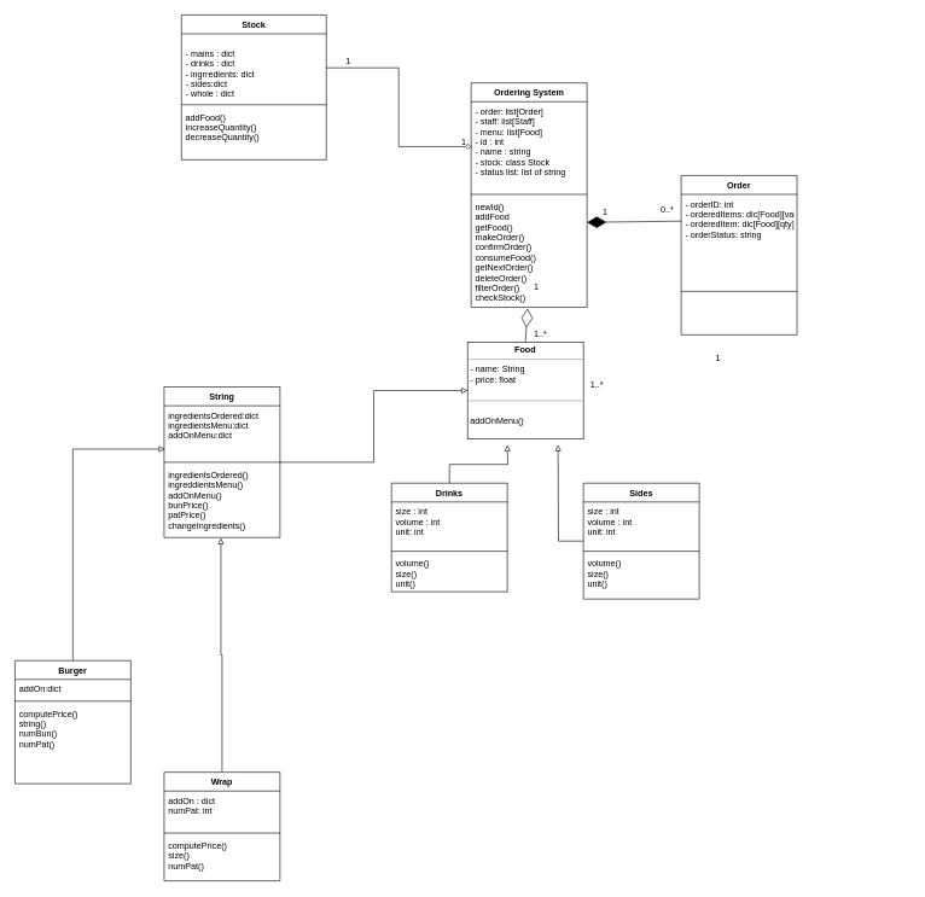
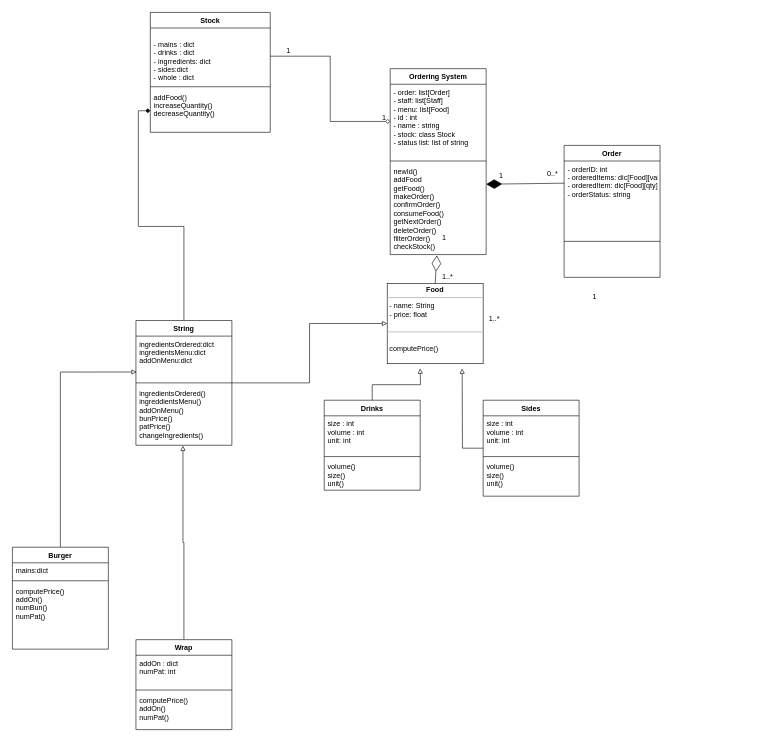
  <mxCell id="0" />
  <mxCell id="1" parent="0" />
  <mxCell id="2" style="edgeStyle=orthogonalEdgeStyle;rounded=0;orthogonalLoop=1;jettySize=auto;html=1;entryX=1;entryY=0.5;entryDx=0;entryDy=0;endArrow=block;endFill=0;" edge="1" parent="1"><mxGeometry relative="1" as="geometry"><mxPoint x="134.429" y="1116" as="sourcePoint" /></mxGeometry></mxCell>
  <mxCell id="3" value="Order" style="swimlane;fontStyle=1;align=center;verticalAlign=top;childLayout=stackLayout;horizontal=1;startSize=26;horizontalStack=0;resizeParent=1;resizeParentMax=0;resizeLast=0;collapsible=1;marginBottom=0;" vertex="1" parent="1"><mxGeometry x="940" y="242" width="160" height="220" as="geometry" /></mxCell>
  <mxCell id="4" value="- orderID: int&#10;- orderedItems: dic[Food][val]&#10;- orderedItem: dic[Food][qty]&#10;- orderStatus: string" style="text;strokeColor=none;fillColor=none;align=left;verticalAlign=top;spacingLeft=4;spacingRight=4;overflow=hidden;rotatable=0;points=[[0,0.5],[1,0.5]];portConstraint=eastwest;" vertex="1" parent="3"><mxGeometry y="26" width="160" height="74" as="geometry" /></mxCell>
  <mxCell id="5" value="" style="line;strokeWidth=1;fillColor=none;align=left;verticalAlign=middle;spacingTop=-1;spacingLeft=3;spacingRight=3;rotatable=0;labelPosition=right;points=[];portConstraint=eastwest;" vertex="1" parent="3"><mxGeometry y="100" width="160" height="120" as="geometry" /></mxCell>
- <mxCell id="6" value="&lt;p style=&quot;margin: 0px ; margin-top: 4px ; text-align: center&quot;&gt;&lt;b&gt;Food&lt;/b&gt;&lt;/p&gt;&lt;hr size=&quot;1&quot;&gt;&lt;p style=&quot;margin: 0px ; margin-left: 4px&quot;&gt;- name: String&lt;/p&gt;&lt;p style=&quot;margin: 0px ; margin-left: 4px&quot;&gt;- price: float&lt;/p&gt;&lt;p style=&quot;margin: 0px ; margin-left: 4px&quot;&gt;&lt;br&gt;&lt;/p&gt;&lt;hr size=&quot;1&quot;&gt;&lt;p style=&quot;margin: 0px ; margin-left: 4px&quot;&gt;&lt;br&gt;&lt;/p&gt;&lt;p style=&quot;margin: 0px ; margin-left: 4px&quot;&gt;addOnMenu()&lt;br&gt;&lt;/p&gt;&lt;div&gt;&lt;br&gt;&lt;/div&gt;" style="verticalAlign=top;align=left;overflow=fill;fontSize=12;fontFamily=Helvetica;html=1;" vertex="1" parent="1"><mxGeometry x="645" y="472" width="160" height="134" as="geometry" /></mxCell>
+ <mxCell id="6" value="&lt;p style=&quot;margin: 0px ; margin-top: 4px ; text-align: center&quot;&gt;&lt;b&gt;Food&lt;/b&gt;&lt;/p&gt;&lt;hr size=&quot;1&quot;&gt;&lt;p style=&quot;margin: 0px ; margin-left: 4px&quot;&gt;- name: String&lt;/p&gt;&lt;p style=&quot;margin: 0px ; margin-left: 4px&quot;&gt;- price: float&lt;/p&gt;&lt;p style=&quot;margin: 0px ; margin-left: 4px&quot;&gt;&lt;br&gt;&lt;/p&gt;&lt;hr size=&quot;1&quot;&gt;&lt;p style=&quot;margin: 0px ; margin-left: 4px&quot;&gt;&lt;br&gt;&lt;/p&gt;&lt;p style=&quot;margin: 0px ; margin-left: 4px&quot;&gt;computePrice()&lt;br&gt;&lt;/p&gt;&lt;div&gt;&lt;br&gt;&lt;/div&gt;" style="verticalAlign=top;align=left;overflow=fill;fontSize=12;fontFamily=Helvetica;html=1;" vertex="1" parent="1"><mxGeometry x="645" y="472" width="160" height="134" as="geometry" /></mxCell>
  <mxCell id="7" value="1&lt;br&gt;" style="text;html=1;resizable=0;points=[];autosize=1;align=left;verticalAlign=top;spacingTop=-4;" vertex="1" parent="1"><mxGeometry x="986" y="485" width="20" height="20" as="geometry" /></mxCell>
  <mxCell id="8" value="" style="endArrow=diamondThin;endFill=0;endSize=24;html=1;exitX=0.5;exitY=0;exitDx=0;exitDy=0;entryX=0.487;entryY=1.009;entryDx=0;entryDy=0;entryPerimeter=0;" edge="1" parent="1" source="6" target="21"><mxGeometry width="160" relative="1" as="geometry"><mxPoint x="642" y="422" as="sourcePoint" /><mxPoint x="725" y="344" as="targetPoint" /></mxGeometry></mxCell>
  <mxCell id="9" value="0..*" style="text;html=1;resizable=0;points=[];autosize=1;align=left;verticalAlign=top;spacingTop=-4;" vertex="1" parent="1"><mxGeometry x="910" y="280" width="30" height="20" as="geometry" /></mxCell>
  <mxCell id="10" value="1" style="text;html=1;resizable=0;points=[];autosize=1;align=left;verticalAlign=top;spacingTop=-4;" vertex="1" parent="1"><mxGeometry x="735" y="386" width="20" height="20" as="geometry" /></mxCell>
  <mxCell id="11" value="1..*" style="text;html=1;resizable=0;points=[];autosize=1;align=left;verticalAlign=top;spacingTop=-4;" vertex="1" parent="1"><mxGeometry x="735" y="452" width="30" height="20" as="geometry" /></mxCell>
  <mxCell id="12" value="" style="endArrow=diamondThin;endFill=1;endSize=24;html=1;exitX=0;exitY=0.601;exitDx=0;exitDy=0;entryX=1;entryY=0.658;entryDx=0;entryDy=0;exitPerimeter=0;entryPerimeter=0;" edge="1" parent="1"><mxGeometry width="160" relative="1" as="geometry"><mxPoint x="940" y="305" as="sourcePoint" /><mxPoint x="810" y="306.667" as="targetPoint" /></mxGeometry></mxCell>
  <mxCell id="13" value="Stock" style="swimlane;fontStyle=1;align=center;verticalAlign=top;childLayout=stackLayout;horizontal=1;startSize=26;horizontalStack=0;resizeParent=1;resizeParentMax=0;resizeLast=0;collapsible=1;marginBottom=0;" vertex="1" parent="1"><mxGeometry x="250" y="20.19" width="200" height="200" as="geometry" /></mxCell>
  <mxCell id="14" value="&#10;- mains : dict&#10;- drinks : dict&#10;- ingrredients: dict&#10;- sides:dict&#10;- whole : dict" style="text;strokeColor=none;fillColor=none;align=left;verticalAlign=top;spacingLeft=4;spacingRight=4;overflow=hidden;rotatable=0;points=[[0,0.5],[1,0.5]];portConstraint=eastwest;" vertex="1" parent="13"><mxGeometry y="26" width="200" height="94" as="geometry" /></mxCell>
  <mxCell id="15" value="" style="line;strokeWidth=1;fillColor=none;align=left;verticalAlign=middle;spacingTop=-1;spacingLeft=3;spacingRight=3;rotatable=0;labelPosition=right;points=[];portConstraint=eastwest;" vertex="1" parent="13"><mxGeometry y="120" width="200" height="8" as="geometry" /></mxCell>
  <mxCell id="16" value="addFood()&#10;increaseQuantity()&#10;decreaseQuantity()" style="text;strokeColor=none;fillColor=none;align=left;verticalAlign=top;spacingLeft=4;spacingRight=4;overflow=hidden;rotatable=0;points=[[0,0.5],[1,0.5]];portConstraint=eastwest;" vertex="1" parent="13"><mxGeometry y="128" width="200" height="72" as="geometry" /></mxCell>
  <mxCell id="17" style="edgeStyle=orthogonalEdgeStyle;rounded=0;orthogonalLoop=1;jettySize=auto;html=1;exitX=0.5;exitY=1;exitDx=0;exitDy=0;endArrow=block;endFill=0;" edge="1" parent="1"><mxGeometry relative="1" as="geometry"><mxPoint x="1254.429" y="1007" as="sourcePoint" /><mxPoint x="1254.429" y="1006.5" as="targetPoint" /></mxGeometry></mxCell>
  <mxCell id="18" value="Ordering System&#10;&#10;" style="swimlane;fontStyle=1;align=center;verticalAlign=top;childLayout=stackLayout;horizontal=1;startSize=26;horizontalStack=0;resizeParent=1;resizeParentMax=0;resizeLast=0;collapsible=1;marginBottom=0;" vertex="1" parent="1"><mxGeometry x="650" y="114" width="160" height="310" as="geometry" /></mxCell>
  <mxCell id="19" value="- order: list[Order]&#10;- staff: list[Staff]&#10;- menu: list[Food]&#10;- id : int&#10;- name : string&#10;- stock: class Stock&#10;- status list: list of string&#10;&#10;" style="text;strokeColor=none;fillColor=none;align=left;verticalAlign=top;spacingLeft=4;spacingRight=4;overflow=hidden;rotatable=0;points=[[0,0.5],[1,0.5]];portConstraint=eastwest;" vertex="1" parent="18"><mxGeometry y="26" width="160" height="124" as="geometry" /></mxCell>
  <mxCell id="20" value="" style="line;strokeWidth=1;fillColor=none;align=left;verticalAlign=middle;spacingTop=-1;spacingLeft=3;spacingRight=3;rotatable=0;labelPosition=right;points=[];portConstraint=eastwest;" vertex="1" parent="18"><mxGeometry y="150" width="160" height="8" as="geometry" /></mxCell>
  <mxCell id="21" value="newId()&#10;addFood&#10;getFood()&#10;makeOrder()&#10;confirmOrder()&#10;consumeFood()&#10;getNextOrder()&#10;deleteOrder()&#10;filterOrder()&#10;checkStock()" style="text;strokeColor=none;fillColor=none;align=left;verticalAlign=top;spacingLeft=4;spacingRight=4;overflow=hidden;rotatable=0;points=[[0,0.5],[1,0.5]];portConstraint=eastwest;" vertex="1" parent="18"><mxGeometry y="158" width="160" height="152" as="geometry" /></mxCell>
  <mxCell id="22" value="1" style="text;html=1;resizable=0;points=[];autosize=1;align=left;verticalAlign=top;spacingTop=-4;" vertex="1" parent="1"><mxGeometry x="830" y="283" width="20" height="20" as="geometry" /></mxCell>
  <mxCell id="23" value="1..*" style="text;html=1;resizable=0;points=[];autosize=1;align=left;verticalAlign=top;spacingTop=-4;" vertex="1" parent="1"><mxGeometry x="813" y="522" width="30" height="20" as="geometry" /></mxCell>
  <mxCell id="24" style="edgeStyle=orthogonalEdgeStyle;rounded=0;orthogonalLoop=1;jettySize=auto;html=1;entryX=0;entryY=0.5;entryDx=0;entryDy=0;endArrow=block;endFill=0;" edge="1" parent="1" source="26" target="6"><mxGeometry relative="1" as="geometry" /></mxCell>
+ <mxCell id="25" style="edgeStyle=orthogonalEdgeStyle;rounded=0;orthogonalLoop=1;jettySize=auto;html=1;endArrow=diamond;endFill=1;strokeWidth=1;" edge="1" parent="1" source="26" target="16"><mxGeometry relative="1" as="geometry" /></mxCell>
  <mxCell id="26" value="String" style="swimlane;fontStyle=1;align=center;verticalAlign=top;childLayout=stackLayout;horizontal=1;startSize=26;horizontalStack=0;resizeParent=1;resizeParentMax=0;resizeLast=0;collapsible=1;marginBottom=0;" vertex="1" parent="1"><mxGeometry x="226" y="534" width="160" height="208" as="geometry" /></mxCell>
  <mxCell id="27" value="ingredientsOrdered:dict&#10;ingredientsMenu:dict&#10;addOnMenu:dict&#10;" style="text;strokeColor=none;fillColor=none;align=left;verticalAlign=top;spacingLeft=4;spacingRight=4;overflow=hidden;rotatable=0;points=[[0,0.5],[1,0.5]];portConstraint=eastwest;" vertex="1" parent="26"><mxGeometry y="26" width="160" height="74" as="geometry" /></mxCell>
  <mxCell id="28" value="" style="line;strokeWidth=1;fillColor=none;align=left;verticalAlign=middle;spacingTop=-1;spacingLeft=3;spacingRight=3;rotatable=0;labelPosition=right;points=[];portConstraint=eastwest;" vertex="1" parent="26"><mxGeometry y="100" width="160" height="8" as="geometry" /></mxCell>
  <mxCell id="29" value="ingredientsOrdered()&#10;ingreddientsMenu()&#10;addOnMenu()&#10;bunPrice()&#10;patPrice()&#10;changeIngredients()&#10;" style="text;strokeColor=none;fillColor=none;align=left;verticalAlign=top;spacingLeft=4;spacingRight=4;overflow=hidden;rotatable=0;points=[[0,0.5],[1,0.5]];portConstraint=eastwest;" vertex="1" parent="26"><mxGeometry y="108" width="160" height="100" as="geometry" /></mxCell>
  <mxCell id="30" style="edgeStyle=orthogonalEdgeStyle;rounded=0;orthogonalLoop=1;jettySize=auto;html=1;entryX=0.008;entryY=0.809;entryDx=0;entryDy=0;entryPerimeter=0;endArrow=block;endFill=0;" edge="1" parent="1" source="31" target="27"><mxGeometry relative="1" as="geometry" /></mxCell>
  <mxCell id="31" value="Burger" style="swimlane;fontStyle=1;align=center;verticalAlign=top;childLayout=stackLayout;horizontal=1;startSize=26;horizontalStack=0;resizeParent=1;resizeParentMax=0;resizeLast=0;collapsible=1;marginBottom=0;" vertex="1" parent="1"><mxGeometry x="20" y="912" width="160" height="170" as="geometry" /></mxCell>
- <mxCell id="32" value="addOn:dict" style="text;strokeColor=none;fillColor=none;align=left;verticalAlign=top;spacingLeft=4;spacingRight=4;overflow=hidden;rotatable=0;points=[[0,0.5],[1,0.5]];portConstraint=eastwest;" vertex="1" parent="31"><mxGeometry y="26" width="160" height="26" as="geometry" /></mxCell>
+ <mxCell id="32" value="mains:dict" style="text;strokeColor=none;fillColor=none;align=left;verticalAlign=top;spacingLeft=4;spacingRight=4;overflow=hidden;rotatable=0;points=[[0,0.5],[1,0.5]];portConstraint=eastwest;" vertex="1" parent="31"><mxGeometry y="26" width="160" height="26" as="geometry" /></mxCell>
  <mxCell id="33" value="" style="line;strokeWidth=1;fillColor=none;align=left;verticalAlign=middle;spacingTop=-1;spacingLeft=3;spacingRight=3;rotatable=0;labelPosition=right;points=[];portConstraint=eastwest;" vertex="1" parent="31"><mxGeometry y="52" width="160" height="8" as="geometry" /></mxCell>
- <mxCell id="34" value="computePrice()&#10;string()&#10;numBun()&#10;numPat()&#10;" style="text;strokeColor=none;fillColor=none;align=left;verticalAlign=top;spacingLeft=4;spacingRight=4;overflow=hidden;rotatable=0;points=[[0,0.5],[1,0.5]];portConstraint=eastwest;" vertex="1" parent="31"><mxGeometry y="60" width="160" height="110" as="geometry" /></mxCell>
+ <mxCell id="34" value="computePrice()&#10;addOn()&#10;numBun()&#10;numPat()&#10;" style="text;strokeColor=none;fillColor=none;align=left;verticalAlign=top;spacingLeft=4;spacingRight=4;overflow=hidden;rotatable=0;points=[[0,0.5],[1,0.5]];portConstraint=eastwest;" vertex="1" parent="31"><mxGeometry y="60" width="160" height="110" as="geometry" /></mxCell>
  <mxCell id="35" style="edgeStyle=orthogonalEdgeStyle;rounded=0;orthogonalLoop=1;jettySize=auto;html=1;entryX=0.49;entryY=1.007;entryDx=0;entryDy=0;entryPerimeter=0;endArrow=block;endFill=0;" edge="1" parent="1" source="36" target="29"><mxGeometry relative="1" as="geometry" /></mxCell>
  <mxCell id="36" value="Wrap" style="swimlane;fontStyle=1;align=center;verticalAlign=top;childLayout=stackLayout;horizontal=1;startSize=26;horizontalStack=0;resizeParent=1;resizeParentMax=0;resizeLast=0;collapsible=1;marginBottom=0;" vertex="1" parent="1"><mxGeometry x="226" y="1066.19" width="160" height="150" as="geometry" /></mxCell>
  <mxCell id="37" value="addOn : dict&#10;numPat: int&#10;" style="text;strokeColor=none;fillColor=none;align=left;verticalAlign=top;spacingLeft=4;spacingRight=4;overflow=hidden;rotatable=0;points=[[0,0.5],[1,0.5]];portConstraint=eastwest;" vertex="1" parent="36"><mxGeometry y="26" width="160" height="54" as="geometry" /></mxCell>
  <mxCell id="38" value="" style="line;strokeWidth=1;fillColor=none;align=left;verticalAlign=middle;spacingTop=-1;spacingLeft=3;spacingRight=3;rotatable=0;labelPosition=right;points=[];portConstraint=eastwest;" vertex="1" parent="36"><mxGeometry y="80" width="160" height="8" as="geometry" /></mxCell>
- <mxCell id="39" value="computePrice()&#10;size()&#10;numPat()&#10;" style="text;strokeColor=none;fillColor=none;align=left;verticalAlign=top;spacingLeft=4;spacingRight=4;overflow=hidden;rotatable=0;points=[[0,0.5],[1,0.5]];portConstraint=eastwest;" vertex="1" parent="36"><mxGeometry y="88" width="160" height="62" as="geometry" /></mxCell>
+ <mxCell id="39" value="computePrice()&#10;addOn()&#10;numPat()&#10;" style="text;strokeColor=none;fillColor=none;align=left;verticalAlign=top;spacingLeft=4;spacingRight=4;overflow=hidden;rotatable=0;points=[[0,0.5],[1,0.5]];portConstraint=eastwest;" vertex="1" parent="36"><mxGeometry y="88" width="160" height="62" as="geometry" /></mxCell>
  <mxCell id="40" style="edgeStyle=orthogonalEdgeStyle;rounded=0;orthogonalLoop=1;jettySize=auto;html=1;endArrow=block;endFill=0;" edge="1" parent="1" source="41"><mxGeometry relative="1" as="geometry"><mxPoint x="700" y="614" as="targetPoint" /></mxGeometry></mxCell>
  <mxCell id="41" value="Drinks" style="swimlane;fontStyle=1;align=center;verticalAlign=top;childLayout=stackLayout;horizontal=1;startSize=26;horizontalStack=0;resizeParent=1;resizeParentMax=0;resizeLast=0;collapsible=1;marginBottom=0;" vertex="1" parent="1"><mxGeometry x="540" y="666.905" width="160" height="150" as="geometry" /></mxCell>
  <mxCell id="42" value="size : int&#10;volume : int&#10;unit: int&#10;" style="text;strokeColor=none;fillColor=none;align=left;verticalAlign=top;spacingLeft=4;spacingRight=4;overflow=hidden;rotatable=0;points=[[0,0.5],[1,0.5]];portConstraint=eastwest;" vertex="1" parent="41"><mxGeometry y="26" width="160" height="64" as="geometry" /></mxCell>
  <mxCell id="43" value="" style="line;strokeWidth=1;fillColor=none;align=left;verticalAlign=middle;spacingTop=-1;spacingLeft=3;spacingRight=3;rotatable=0;labelPosition=right;points=[];portConstraint=eastwest;" vertex="1" parent="41"><mxGeometry y="90" width="160" height="8" as="geometry" /></mxCell>
  <mxCell id="44" value="volume()&#10;size()&#10;unit()&#10;" style="text;strokeColor=none;fillColor=none;align=left;verticalAlign=top;spacingLeft=4;spacingRight=4;overflow=hidden;rotatable=0;points=[[0,0.5],[1,0.5]];portConstraint=eastwest;" vertex="1" parent="41"><mxGeometry y="98" width="160" height="52" as="geometry" /></mxCell>
  <mxCell id="45" style="edgeStyle=orthogonalEdgeStyle;rounded=0;orthogonalLoop=1;jettySize=auto;html=1;endArrow=block;endFill=0;" edge="1" parent="1" source="46"><mxGeometry relative="1" as="geometry"><mxPoint x="770" y="614" as="targetPoint" /></mxGeometry></mxCell>
  <mxCell id="46" value="Sides" style="swimlane;fontStyle=1;align=center;verticalAlign=top;childLayout=stackLayout;horizontal=1;startSize=26;horizontalStack=0;resizeParent=1;resizeParentMax=0;resizeLast=0;collapsible=1;marginBottom=0;" vertex="1" parent="1"><mxGeometry x="805" y="666.905" width="160" height="160" as="geometry" /></mxCell>
  <mxCell id="47" value="size : int&#10;volume : int&#10;unit: int&#10;" style="text;strokeColor=none;fillColor=none;align=left;verticalAlign=top;spacingLeft=4;spacingRight=4;overflow=hidden;rotatable=0;points=[[0,0.5],[1,0.5]];portConstraint=eastwest;" vertex="1" parent="46"><mxGeometry y="26" width="160" height="64" as="geometry" /></mxCell>
  <mxCell id="48" value="" style="line;strokeWidth=1;fillColor=none;align=left;verticalAlign=middle;spacingTop=-1;spacingLeft=3;spacingRight=3;rotatable=0;labelPosition=right;points=[];portConstraint=eastwest;" vertex="1" parent="46"><mxGeometry y="90" width="160" height="8" as="geometry" /></mxCell>
  <mxCell id="49" value="volume()&#10;size()&#10;unit()&#10;&#10;" style="text;strokeColor=none;fillColor=none;align=left;verticalAlign=top;spacingLeft=4;spacingRight=4;overflow=hidden;rotatable=0;points=[[0,0.5],[1,0.5]];portConstraint=eastwest;" vertex="1" parent="46"><mxGeometry y="98" width="160" height="62" as="geometry" /></mxCell>
  <mxCell id="50" style="edgeStyle=orthogonalEdgeStyle;rounded=0;orthogonalLoop=1;jettySize=auto;html=1;endArrow=diamond;endFill=0;strokeWidth=1;" edge="1" parent="1" source="14" target="19"><mxGeometry relative="1" as="geometry" /></mxCell>
  <mxCell id="51" value="1" style="text;html=1;resizable=0;points=[];autosize=1;align=left;verticalAlign=top;spacingTop=-4;" vertex="1" parent="1"><mxGeometry x="635" y="186" width="20" height="20" as="geometry" /></mxCell>
  <mxCell id="52" value="1" style="text;html=1;resizable=0;points=[];autosize=1;align=left;verticalAlign=top;spacingTop=-4;" vertex="1" parent="1"><mxGeometry x="475" y="74" width="20" height="20" as="geometry" /></mxCell>
